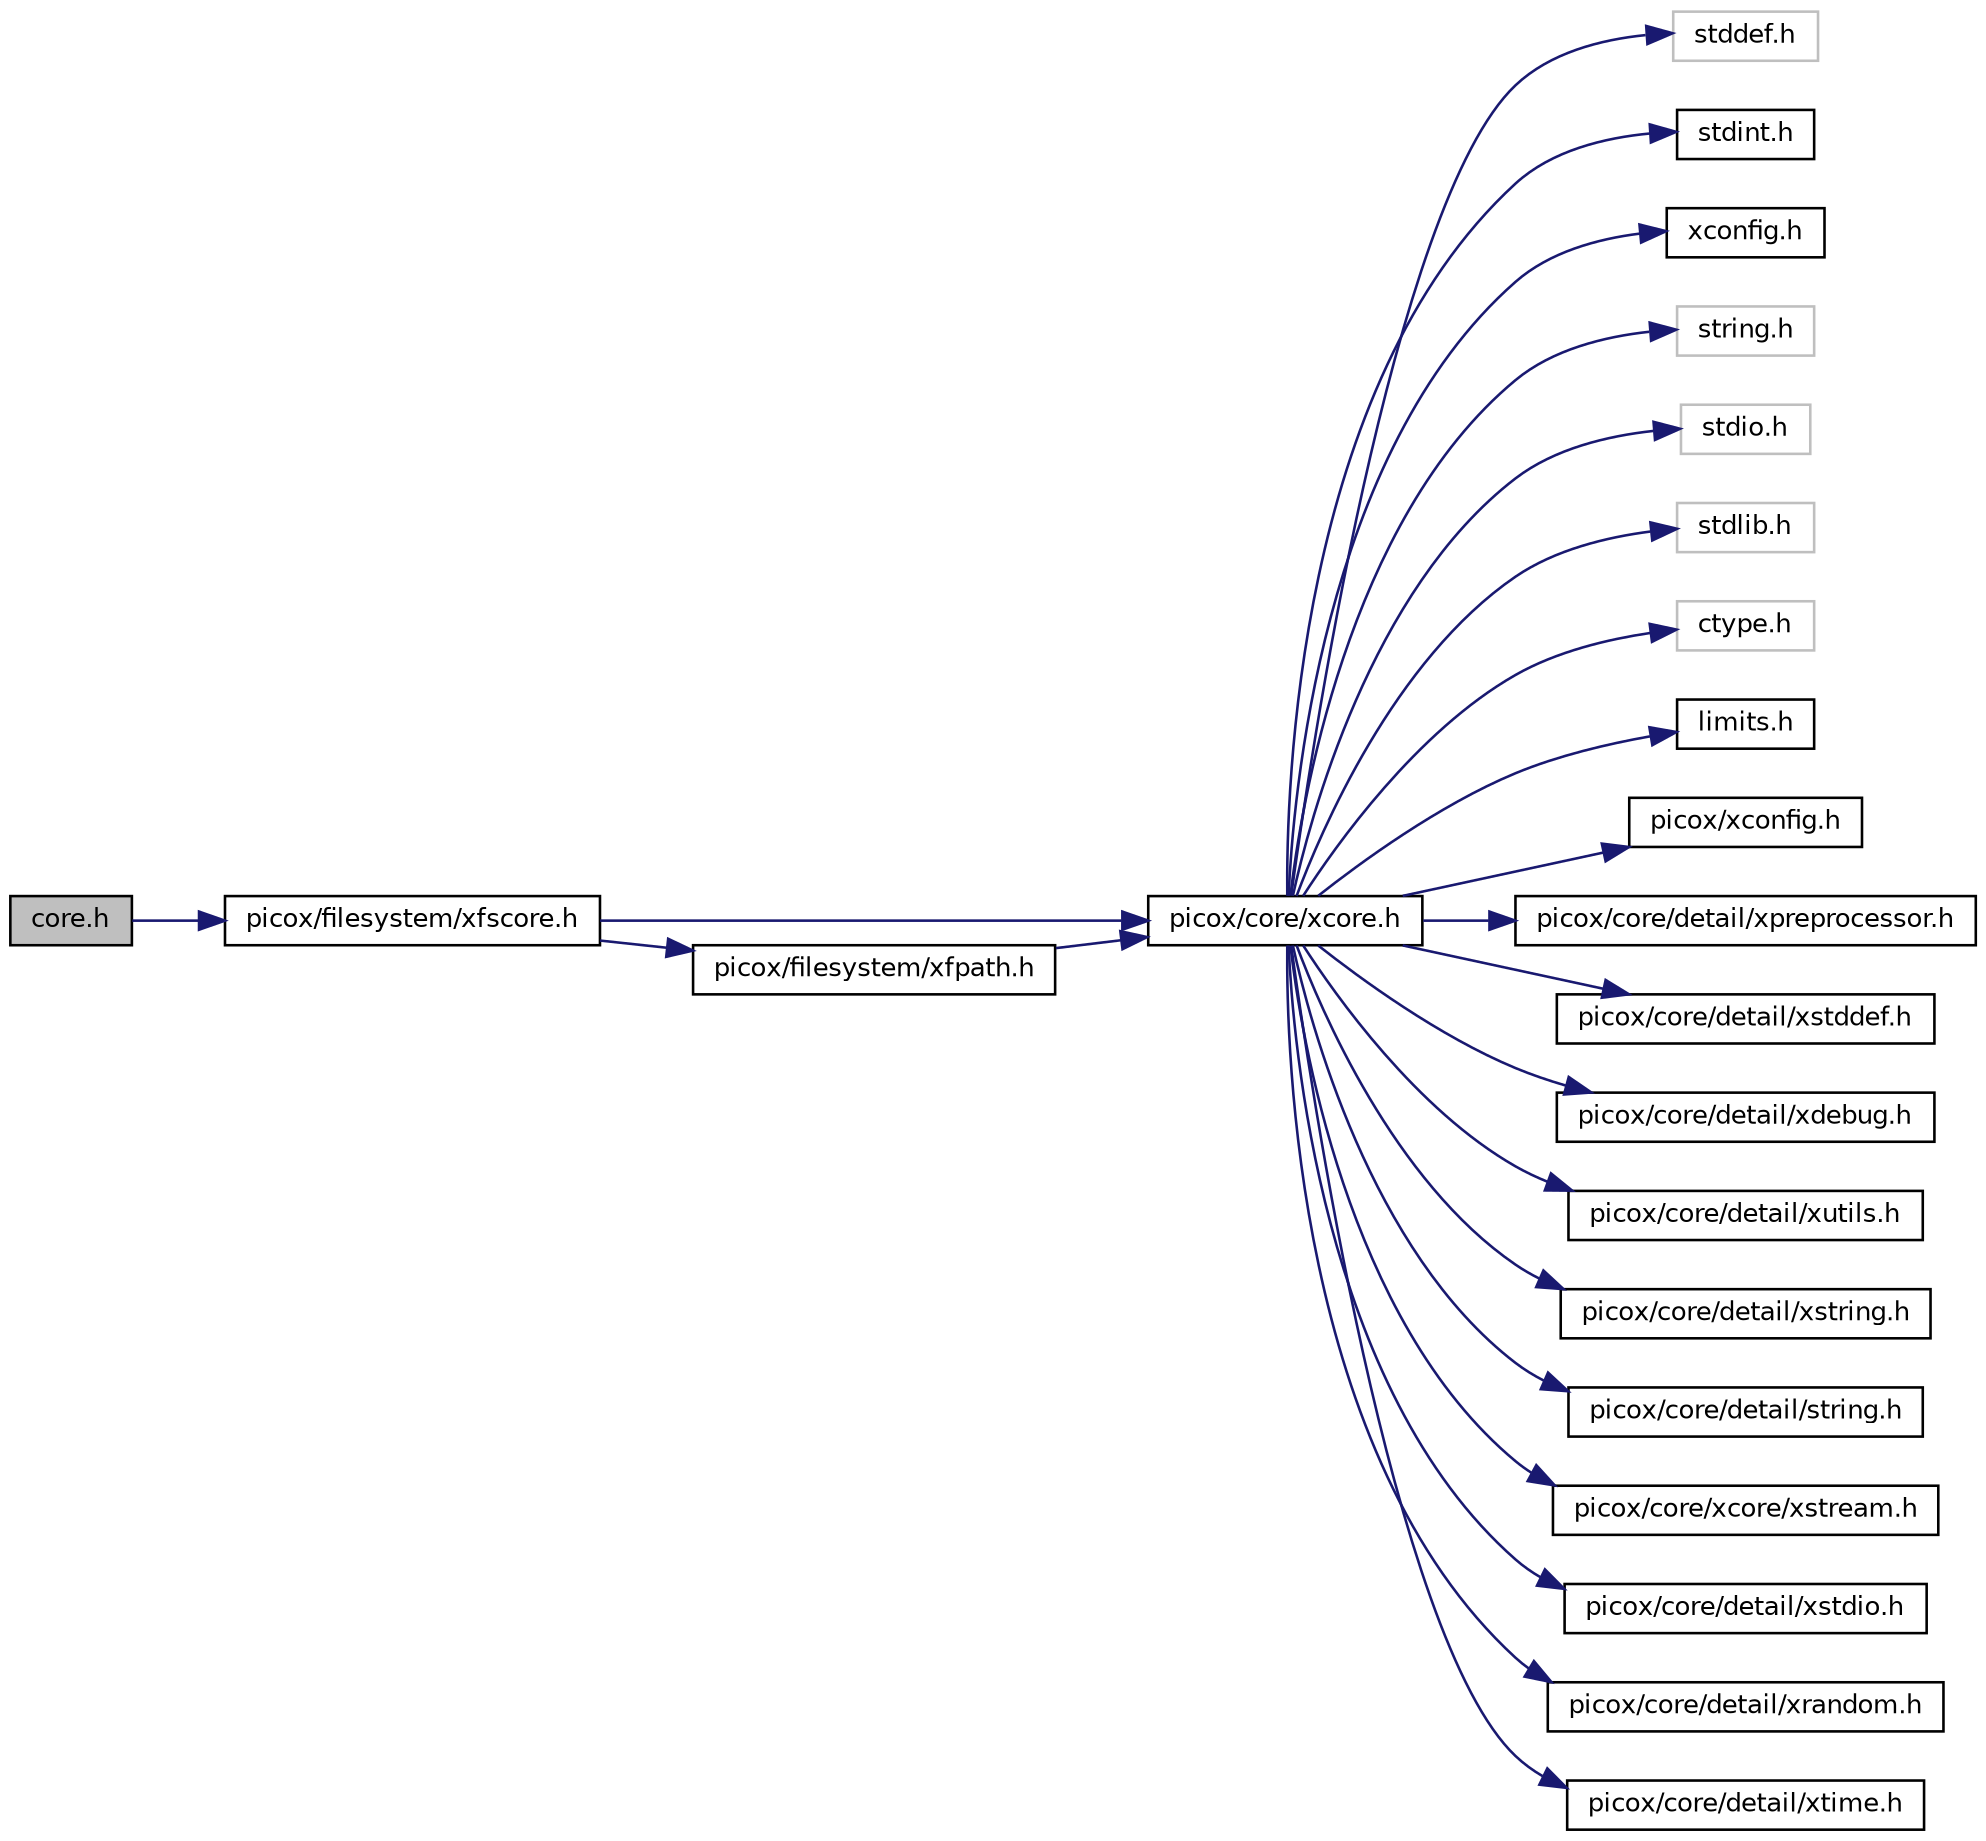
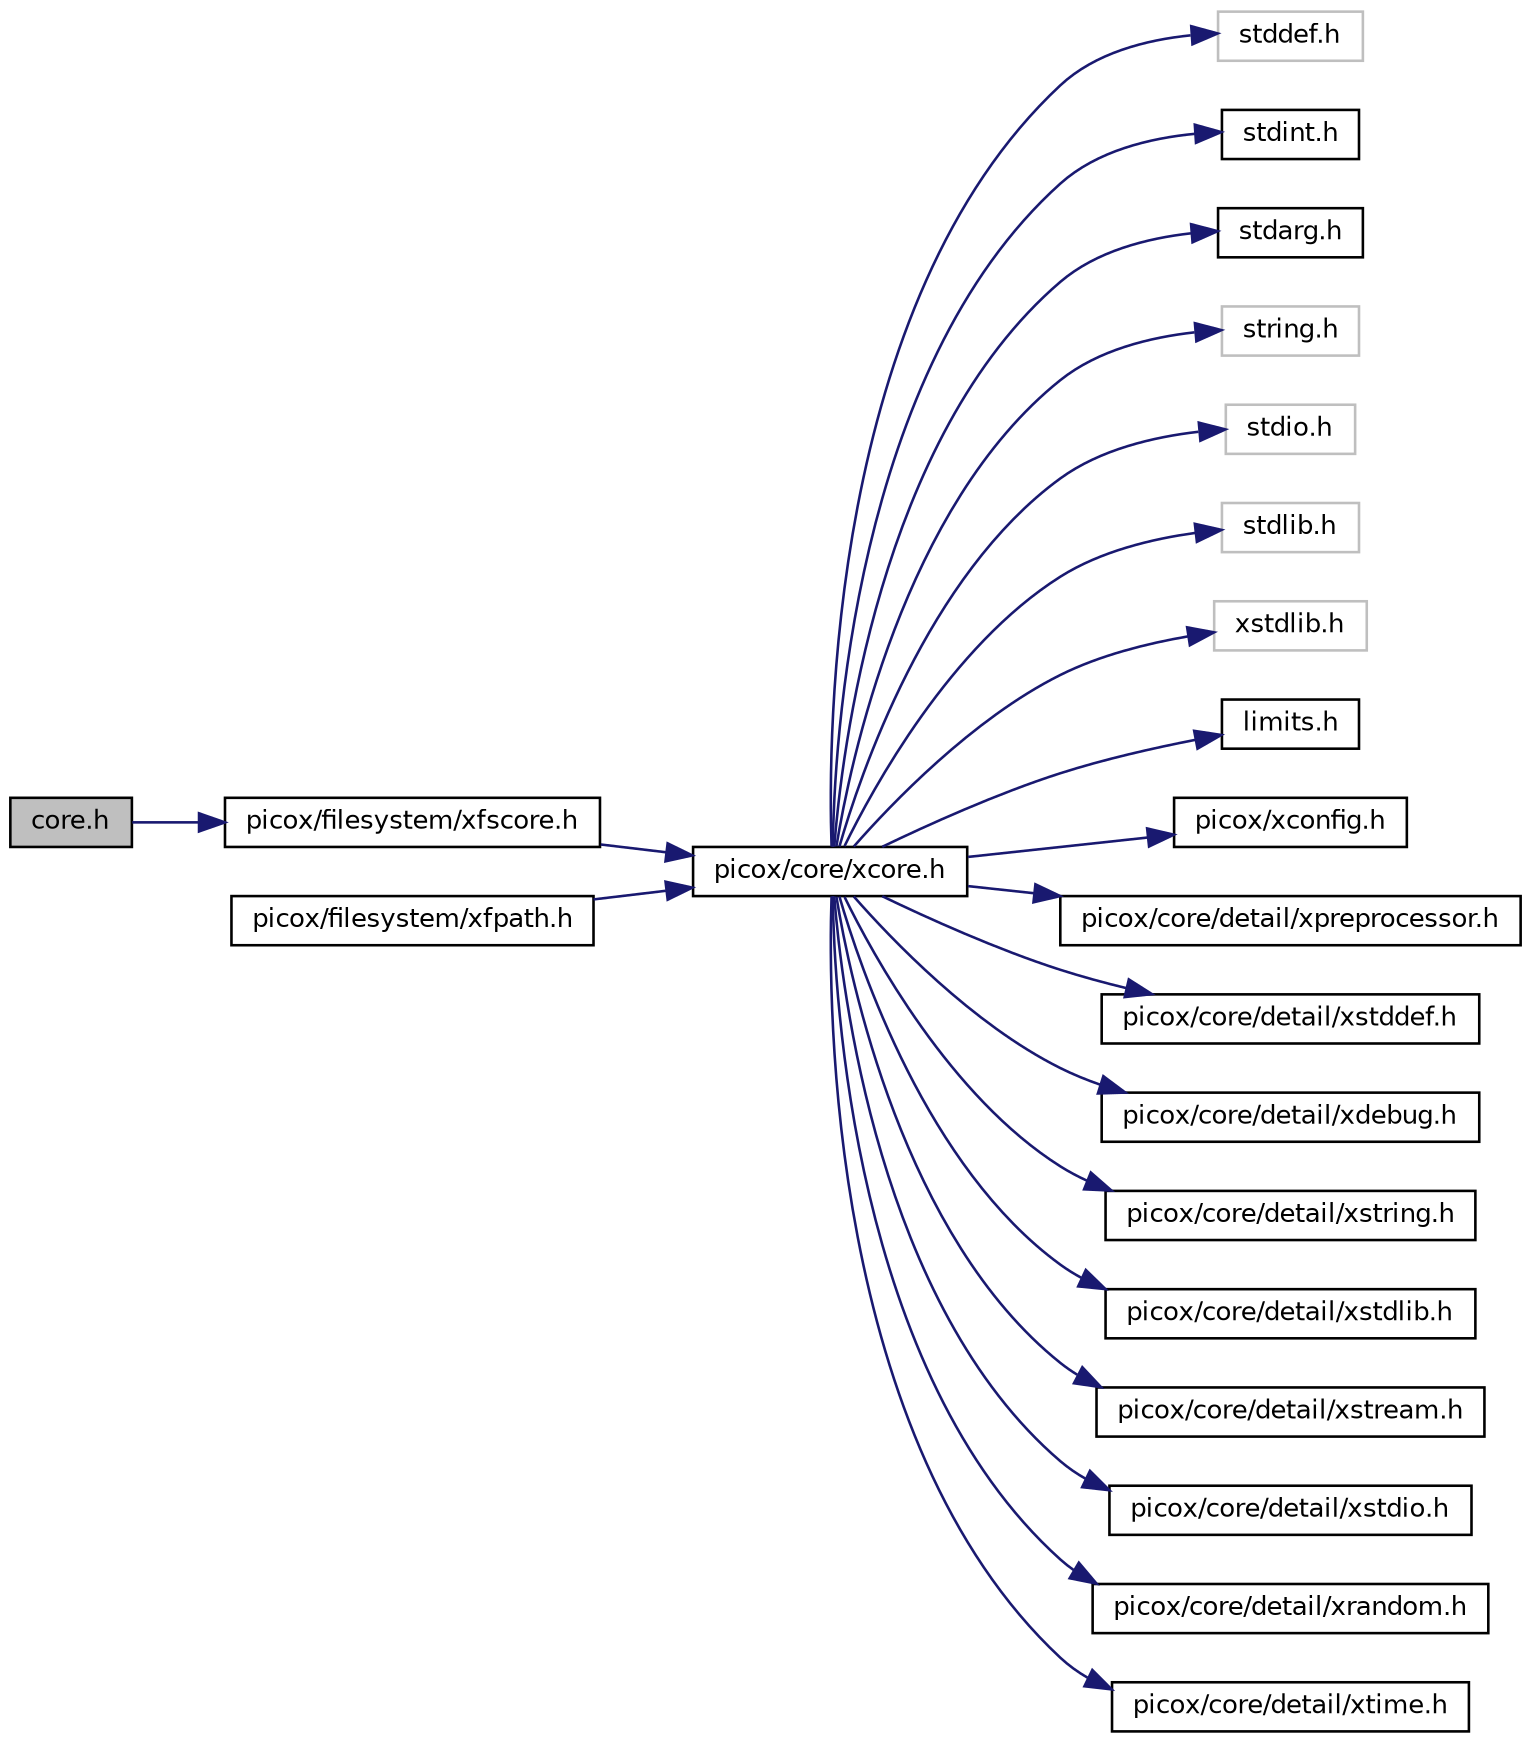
  digraph {
    rankdir=LR
    node [color=black fillcolor=white fontname=Helvetica fontsize=10 shape=record style=filled]
    edge [color=midnightblue fontname=Helvetica fontsize=10 labelfontname=Helvetica labelfontsize=10 style=solid]
    n1 [fillcolor=grey75 fontcolor=black height=0.2 label="core.h" width=0.4]
    n2 [height=0.2 label="picox/filesystem/xfscore.h" width=0.4]
    n3 [height=0.2 label="picox/core/xcore.h" width=0.4]
    n4 [height=0.2 label="picox/filesystem/xfpath.h" width=0.4]
    n5 [color=grey75 height=0.2 label="stddef.h" width=0.4]
    n6 [height=0.2 label="stdint.h" width=0.4]
-   n7 [height=0.2 label="xconfig.h" width=0.4]
+   n7 [height=0.2 label="stdarg.h" width=0.4]
    n8 [color=grey75 height=0.2 label="string.h" width=0.4]
    n9 [color=grey75 height=0.2 label="stdio.h" width=0.4]
    n10 [color=grey75 height=0.2 label="stdlib.h" width=0.4]
-   n11 [color=grey75 height=0.2 label="ctype.h" width=0.4]
+   n11 [color=grey75 height=0.2 label="xstdlib.h" width=0.4]
    n12 [height=0.2 label="limits.h" width=0.4]
    n13 [height=0.2 label="picox/xconfig.h" width=0.4]
    n14 [height=0.2 label="picox/core/detail/xpreprocessor.h" width=0.4]
    n15 [height=0.2 label="picox/core/detail/xstddef.h" width=0.4]
    n16 [height=0.2 label="picox/core/detail/xdebug.h" width=0.4]
-   n17 [height=0.2 label="picox/core/detail/xutils.h" width=0.4]
    n18 [height=0.2 label="picox/core/detail/xstring.h" width=0.4]
-   n19 [height=0.2 label="picox/core/detail/string.h" width=0.4]
-   n20 [height=0.2 label="picox/core/xcore/xstream.h" width=0.4]
+   n19 [height=0.2 label="picox/core/detail/xstdlib.h" width=0.4]
+   n20 [height=0.2 label="picox/core/detail/xstream.h" width=0.4]
    n21 [height=0.2 label="picox/core/detail/xstdio.h" width=0.4]
    n22 [height=0.2 label="picox/core/detail/xrandom.h" width=0.4]
    n23 [height=0.2 label="picox/core/detail/xtime.h" width=0.4]
    n1 -> n2
    n2 -> n3
-   n2 -> n4
    n3 -> n5
    n3 -> n6
    n3 -> n7
    n3 -> n8
    n3 -> n9
    n3 -> n10
    n3 -> n11
    n3 -> n12
    n3 -> n13
    n3 -> n14
    n3 -> n15
    n3 -> n16
-   n3 -> n17
    n3 -> n18
    n3 -> n19
    n3 -> n20
    n3 -> n21
    n3 -> n22
    n3 -> n23
    n4 -> n3
  }
